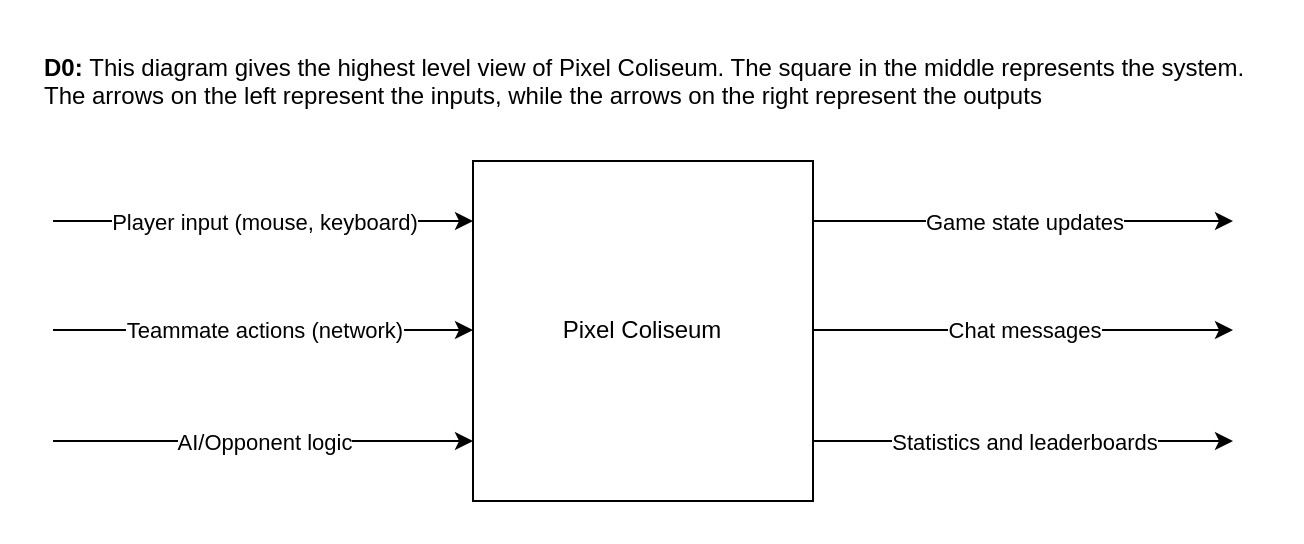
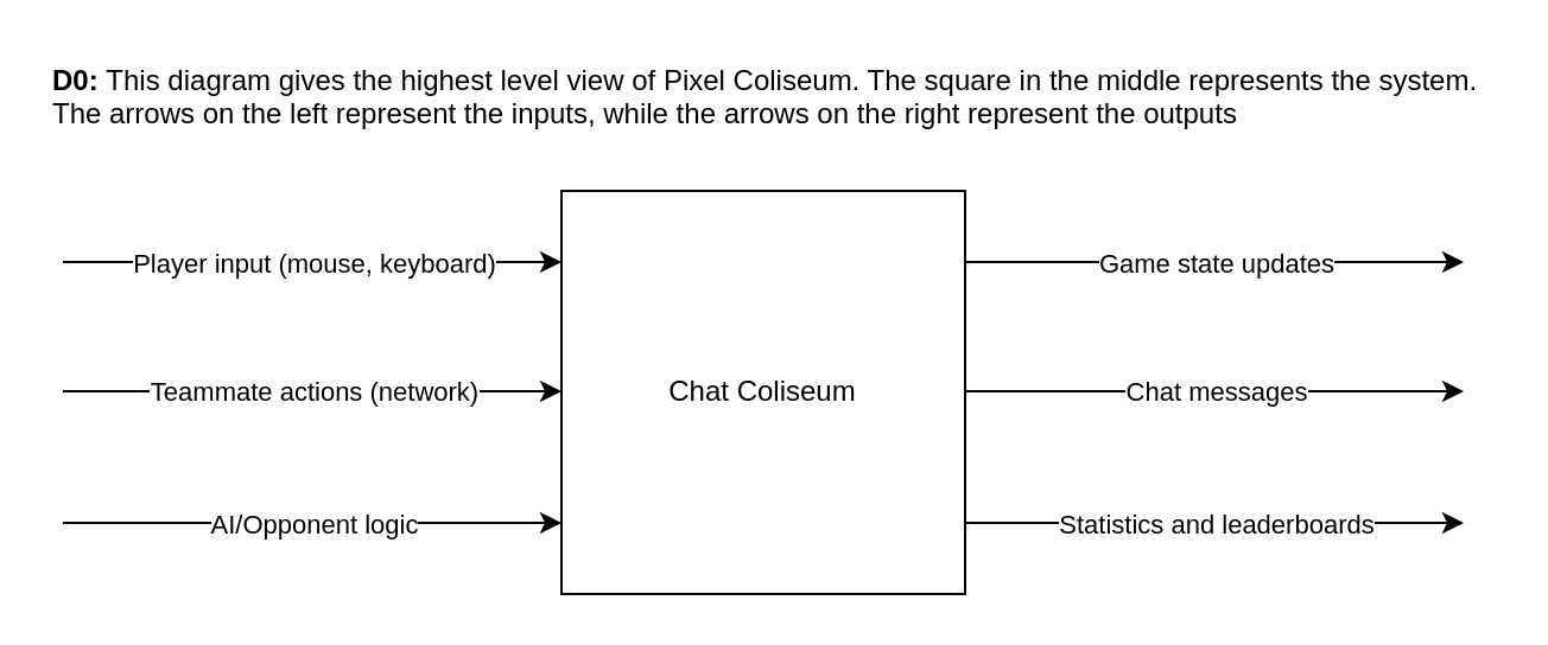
  <mxCell id="0" />
  <mxCell id="1" parent="0" />
  <mxCell id="2" value="&lt;p style=&quot;margin-top: 0px;&quot;&gt;&lt;font&gt;&lt;font style=&quot;&quot;&gt;&lt;b style=&quot;&quot;&gt;D0: &lt;/b&gt;This diagram gives the highest level view of Pixel Coliseum. The square in the middle represents the system. The arrows on the left represent the inputs, while the arrows on the right represent the outputs&lt;/font&gt;&lt;/font&gt;&lt;/p&gt;" style="text;html=1;whiteSpace=wrap;overflow=hidden;rounded=0;" parent="1" vertex="1"><mxGeometry x="20" y="20" width="610" height="60" as="geometry" /></mxCell>
- <mxCell id="3" value="Pixel Coliseum" style="whiteSpace=wrap;html=1;aspect=fixed;" parent="1" vertex="1"><mxGeometry x="236" y="80" width="170" height="170" as="geometry" /></mxCell>
+ <mxCell id="3" value="Chat Coliseum" style="whiteSpace=wrap;html=1;aspect=fixed;" parent="1" vertex="1"><mxGeometry x="236" y="80" width="170" height="170" as="geometry" /></mxCell>
  <mxCell id="4" value="" style="endArrow=classic;html=1;rounded=0;" parent="1" edge="1"><mxGeometry relative="1" as="geometry"><mxPoint x="26" y="110" as="sourcePoint" /><mxPoint x="236" y="110" as="targetPoint" /></mxGeometry></mxCell>
  <mxCell id="5" value="Player input (mouse, keyboard)" style="edgeLabel;resizable=0;html=1;;align=center;verticalAlign=middle;" parent="4" connectable="0" vertex="1"><mxGeometry relative="1" as="geometry" /></mxCell>
  <mxCell id="6" value="" style="endArrow=classic;html=1;rounded=0;" parent="1" edge="1"><mxGeometry relative="1" as="geometry"><mxPoint x="26" y="164.5" as="sourcePoint" /><mxPoint x="236" y="164.5" as="targetPoint" /></mxGeometry></mxCell>
  <mxCell id="7" value="Teammate actions (network)" style="edgeLabel;resizable=0;html=1;;align=center;verticalAlign=middle;" parent="6" connectable="0" vertex="1"><mxGeometry relative="1" as="geometry" /></mxCell>
  <mxCell id="8" value="" style="endArrow=classic;html=1;rounded=0;" parent="1" edge="1"><mxGeometry relative="1" as="geometry"><mxPoint x="26" y="220" as="sourcePoint" /><mxPoint x="236" y="220" as="targetPoint" /></mxGeometry></mxCell>
  <mxCell id="9" value="AI/Opponent logic" style="edgeLabel;resizable=0;html=1;;align=center;verticalAlign=middle;" parent="8" connectable="0" vertex="1"><mxGeometry relative="1" as="geometry" /></mxCell>
  <mxCell id="10" value="" style="endArrow=classic;html=1;rounded=0;" parent="1" edge="1"><mxGeometry relative="1" as="geometry"><mxPoint x="406" y="110" as="sourcePoint" /><mxPoint x="616" y="110" as="targetPoint" /></mxGeometry></mxCell>
  <mxCell id="11" value="Game state updates" style="edgeLabel;resizable=0;html=1;;align=center;verticalAlign=middle;" parent="10" connectable="0" vertex="1"><mxGeometry relative="1" as="geometry" /></mxCell>
  <mxCell id="12" value="" style="endArrow=classic;html=1;rounded=0;" parent="1" edge="1"><mxGeometry relative="1" as="geometry"><mxPoint x="406" y="164.5" as="sourcePoint" /><mxPoint x="616" y="164.5" as="targetPoint" /></mxGeometry></mxCell>
  <mxCell id="13" value="Chat messages" style="edgeLabel;resizable=0;html=1;;align=center;verticalAlign=middle;" parent="12" connectable="0" vertex="1"><mxGeometry relative="1" as="geometry" /></mxCell>
  <mxCell id="14" value="" style="endArrow=classic;html=1;rounded=0;" parent="1" edge="1"><mxGeometry relative="1" as="geometry"><mxPoint x="406" y="220" as="sourcePoint" /><mxPoint x="616" y="220" as="targetPoint" /></mxGeometry></mxCell>
  <mxCell id="15" value="Statistics and leaderboards" style="edgeLabel;resizable=0;html=1;;align=center;verticalAlign=middle;" parent="14" connectable="0" vertex="1"><mxGeometry relative="1" as="geometry" /></mxCell>
